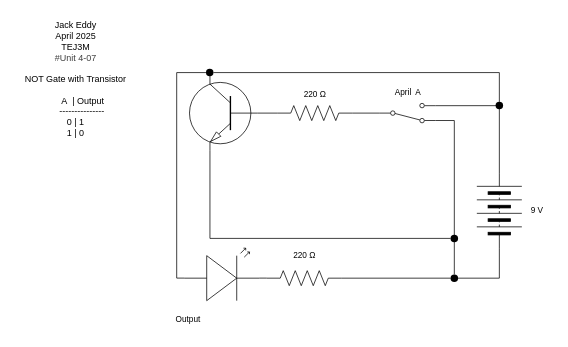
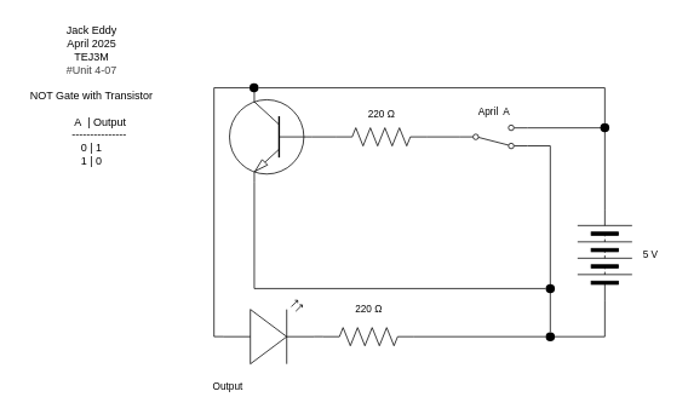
  <mxCell id="0" />
  <mxCell id="1" parent="0" />
  <mxCell id="2" value="Jack Eddy&lt;div&gt;&lt;font color=&quot;#000000&quot;&gt;April 2025&lt;br&gt;&lt;/font&gt;&lt;div&gt;&lt;span style=&quot;background-color: transparent;&quot;&gt;TEJ3M&lt;/span&gt;&lt;/div&gt;&lt;/div&gt;&lt;div&gt;&lt;div style=&quot;color: rgb(63, 63, 63);&quot;&gt;#Unit 4-07&lt;/div&gt;&lt;/div&gt;&lt;div&gt;&lt;br&gt;&lt;/div&gt;&lt;div&gt;NOT Gate with Transistor&lt;/div&gt;&lt;div&gt;&lt;br&gt;&lt;/div&gt;&lt;div&gt;&amp;nbsp; &amp;nbsp; &amp;nbsp; A&amp;nbsp; | Output&lt;/div&gt;&lt;div&gt;&amp;nbsp; &amp;nbsp; &amp;nbsp;-&lt;span style=&quot;background-color: transparent;&quot;&gt;--------------&lt;/span&gt;&lt;/div&gt;&lt;div&gt;0 | 1&lt;/div&gt;&lt;div&gt;1 | 0&lt;/div&gt;" style="text;html=1;align=center;verticalAlign=middle;resizable=0;points=[];autosize=1;strokeColor=none;fillColor=none;" parent="1" vertex="1"><mxGeometry x="20" y="20" width="160" height="170" as="geometry" /></mxCell>
  <mxCell id="3" style="edgeStyle=orthogonalEdgeStyle;shape=connector;curved=0;rounded=0;html=1;exitX=0;exitY=0.57;exitDx=0;exitDy=0;exitPerimeter=0;entryX=0;entryY=0.5;entryDx=0;entryDy=0;strokeColor=default;align=center;verticalAlign=middle;fontFamily=Helvetica;fontSize=11;fontColor=default;labelBackgroundColor=default;endArrow=none;endFill=0;" parent="1" source="4" target="26" edge="1"><mxGeometry relative="1" as="geometry" /></mxCell>
  <mxCell id="4" value="" style="verticalLabelPosition=bottom;shadow=0;dashed=0;align=center;html=1;verticalAlign=top;shape=mxgraph.electrical.opto_electronics.led_2;pointerEvents=1;flipH=0;rotation=0;" parent="1" vertex="1"><mxGeometry x="245" y="330" width="100" height="70" as="geometry" /></mxCell>
  <mxCell id="5" value="" style="html=1;shape=mxgraph.electrical.electro-mechanical.twoWaySwitch;aspect=fixed;elSwitchState=2;flipH=0;rotation=0;flipV=1;" parent="1" vertex="1"><mxGeometry x="505" y="137" width="75" height="26" as="geometry" /></mxCell>
  <mxCell id="6" style="edgeStyle=orthogonalEdgeStyle;shape=connector;curved=0;rounded=0;html=1;exitX=1;exitY=0.5;exitDx=0;exitDy=0;strokeColor=default;align=center;verticalAlign=middle;fontFamily=Helvetica;fontSize=11;fontColor=default;labelBackgroundColor=default;endArrow=none;endFill=0;entryX=1;entryY=0.12;entryDx=0;entryDy=0;" parent="1" source="7" target="5" edge="1"><mxGeometry relative="1" as="geometry"><mxPoint x="675" y="180" as="targetPoint" /></mxGeometry></mxCell>
  <mxCell id="7" value="" style="pointerEvents=1;verticalLabelPosition=bottom;shadow=0;dashed=0;align=center;html=1;verticalAlign=top;shape=mxgraph.electrical.miscellaneous.batteryStack;rotation=-90;" parent="1" vertex="1"><mxGeometry x="615" y="250" width="100" height="60" as="geometry" /></mxCell>
  <mxCell id="8" style="edgeStyle=orthogonalEdgeStyle;shape=connector;curved=0;rounded=0;html=1;exitX=1;exitY=0.5;exitDx=0;exitDy=0;exitPerimeter=0;entryX=0;entryY=0.5;entryDx=0;entryDy=0;strokeColor=default;align=center;verticalAlign=middle;fontFamily=Helvetica;fontSize=11;fontColor=default;labelBackgroundColor=default;endArrow=none;endFill=0;" parent="1" source="24" target="7" edge="1"><mxGeometry relative="1" as="geometry" /></mxCell>
  <mxCell id="9" value="" style="pointerEvents=1;verticalLabelPosition=bottom;shadow=0;dashed=0;align=center;html=1;verticalAlign=top;shape=mxgraph.electrical.resistors.resistor_2;rotation=0;" parent="1" vertex="1"><mxGeometry x="355" y="360" width="100" height="20" as="geometry" /></mxCell>
  <mxCell id="10" value="" style="edgeStyle=orthogonalEdgeStyle;shape=connector;curved=0;rounded=0;html=1;exitX=1;exitY=0.88;exitDx=0;exitDy=0;strokeColor=default;align=center;verticalAlign=middle;fontFamily=Helvetica;fontSize=11;fontColor=default;labelBackgroundColor=default;endArrow=none;endFill=0;" parent="1" source="5" target="24" edge="1"><mxGeometry relative="1" as="geometry"><mxPoint x="605" y="340" as="targetPoint" /><mxPoint x="580" y="160" as="sourcePoint" /></mxGeometry></mxCell>
  <mxCell id="11" value="220&amp;nbsp;Ω" style="text;html=1;align=center;verticalAlign=middle;resizable=0;points=[];autosize=1;strokeColor=none;fillColor=none;fontFamily=Helvetica;fontSize=11;fontColor=default;labelBackgroundColor=default;" parent="1" vertex="1"><mxGeometry x="380" y="325" width="50" height="30" as="geometry" /></mxCell>
- <mxCell id="12" value="9 V" style="text;html=1;align=center;verticalAlign=middle;resizable=0;points=[];autosize=1;strokeColor=none;fillColor=none;fontFamily=Helvetica;fontSize=11;fontColor=default;labelBackgroundColor=default;" parent="1" vertex="1"><mxGeometry x="695" y="265" width="40" height="30" as="geometry" /></mxCell>
+ <mxCell id="12" value="5 V" style="text;html=1;align=center;verticalAlign=middle;resizable=0;points=[];autosize=1;strokeColor=none;fillColor=none;fontFamily=Helvetica;fontSize=11;fontColor=default;labelBackgroundColor=default;" parent="1" vertex="1"><mxGeometry x="695" y="265" width="40" height="30" as="geometry" /></mxCell>
  <mxCell id="13" value="Output" style="text;html=1;align=center;verticalAlign=middle;resizable=0;points=[];autosize=1;strokeColor=none;fillColor=none;fontFamily=Helvetica;fontSize=11;fontColor=default;labelBackgroundColor=default;" parent="1" vertex="1"><mxGeometry x="220" y="410" width="60" height="30" as="geometry" /></mxCell>
  <mxCell id="14" value="April&amp;nbsp; A" style="text;html=1;align=center;verticalAlign=middle;resizable=0;points=[];autosize=1;strokeColor=none;fillColor=none;fontFamily=Helvetica;fontSize=11;fontColor=default;labelBackgroundColor=default;" parent="1" vertex="1"><mxGeometry x="512.5" y="107" width="60" height="30" as="geometry" /></mxCell>
  <mxCell id="15" style="edgeStyle=orthogonalEdgeStyle;html=1;exitX=1;exitY=0.57;exitDx=0;exitDy=0;exitPerimeter=0;entryX=0;entryY=0.5;entryDx=0;entryDy=0;entryPerimeter=0;rounded=0;endArrow=none;endFill=0;" parent="1" source="4" target="9" edge="1"><mxGeometry relative="1" as="geometry" /></mxCell>
  <mxCell id="16" value="" style="pointerEvents=1;verticalLabelPosition=bottom;shadow=0;dashed=0;align=center;html=1;verticalAlign=top;shape=mxgraph.electrical.resistors.resistor_2;rotation=0;" parent="1" vertex="1"><mxGeometry x="369" y="140" width="100" height="20" as="geometry" /></mxCell>
  <mxCell id="17" style="edgeStyle=orthogonalEdgeStyle;shape=connector;curved=0;rounded=0;html=1;exitX=0;exitY=0.5;exitDx=0;exitDy=0;entryX=1;entryY=0.5;entryDx=0;entryDy=0;entryPerimeter=0;strokeColor=default;align=center;verticalAlign=middle;fontFamily=Helvetica;fontSize=11;fontColor=default;labelBackgroundColor=default;endArrow=none;endFill=0;" parent="1" source="5" target="16" edge="1"><mxGeometry relative="1" as="geometry" /></mxCell>
  <mxCell id="18" value="220 Ω" style="text;html=1;align=center;verticalAlign=middle;resizable=0;points=[];autosize=1;strokeColor=none;fillColor=none;fontFamily=Helvetica;fontSize=11;fontColor=default;labelBackgroundColor=default;" parent="1" vertex="1"><mxGeometry x="394" y="110" width="50" height="30" as="geometry" /></mxCell>
  <mxCell id="19" style="edgeStyle=orthogonalEdgeStyle;shape=connector;curved=0;rounded=0;html=1;exitX=0.7;exitY=1;exitDx=0;exitDy=0;exitPerimeter=0;entryX=0;entryY=0.5;entryDx=0;entryDy=0;strokeColor=default;align=center;verticalAlign=middle;fontFamily=Helvetica;fontSize=11;fontColor=default;labelBackgroundColor=default;endArrow=none;endFill=0;" parent="1" source="20" target="27" edge="1"><mxGeometry relative="1" as="geometry" /></mxCell>
  <mxCell id="20" value="" style="verticalLabelPosition=bottom;shadow=0;dashed=0;align=center;html=1;verticalAlign=top;shape=mxgraph.electrical.transistors.npn_transistor_1;fontFamily=Helvetica;fontSize=11;fontColor=default;labelBackgroundColor=default;flipH=1;" parent="1" vertex="1"><mxGeometry x="250" y="100" width="95" height="100" as="geometry" /></mxCell>
  <mxCell id="21" style="edgeStyle=orthogonalEdgeStyle;shape=connector;curved=0;rounded=0;html=1;exitX=0;exitY=0.5;exitDx=0;exitDy=0;exitPerimeter=0;entryX=0;entryY=0.5;entryDx=0;entryDy=0;entryPerimeter=0;strokeColor=default;align=center;verticalAlign=middle;fontFamily=Helvetica;fontSize=11;fontColor=default;labelBackgroundColor=default;endArrow=none;endFill=0;" parent="1" source="20" target="16" edge="1"><mxGeometry relative="1" as="geometry" /></mxCell>
  <mxCell id="22" value="" style="shape=ellipse;fillColor=light-dark(#000000, #51a8ff);strokeColor=none;html=1;sketch=0;fontFamily=Helvetica;fontSize=11;fontColor=default;labelBackgroundColor=default;" parent="1" vertex="1"><mxGeometry x="660" y="135" width="10" height="10" as="geometry" /></mxCell>
  <mxCell id="23" value="" style="edgeStyle=orthogonalEdgeStyle;shape=connector;curved=0;rounded=0;html=1;exitX=1;exitY=0.5;exitDx=0;exitDy=0;exitPerimeter=0;entryX=0;entryY=0.5;entryDx=0;entryDy=0;strokeColor=default;align=center;verticalAlign=middle;fontFamily=Helvetica;fontSize=11;fontColor=default;labelBackgroundColor=default;endArrow=none;endFill=0;" parent="1" source="9" target="24" edge="1"><mxGeometry relative="1" as="geometry"><mxPoint x="455" y="370" as="sourcePoint" /><mxPoint x="665" y="330" as="targetPoint" /></mxGeometry></mxCell>
  <mxCell id="24" value="" style="shape=ellipse;fillColor=light-dark(#000000, #51a8ff);strokeColor=none;html=1;sketch=0;fontFamily=Helvetica;fontSize=11;fontColor=default;labelBackgroundColor=default;" parent="1" vertex="1"><mxGeometry x="600" y="365" width="10" height="10" as="geometry" /></mxCell>
  <mxCell id="25" style="edgeStyle=orthogonalEdgeStyle;shape=connector;curved=0;rounded=0;html=1;exitX=1;exitY=0.5;exitDx=0;exitDy=0;entryX=0.5;entryY=0;entryDx=0;entryDy=0;strokeColor=default;align=center;verticalAlign=middle;fontFamily=Helvetica;fontSize=11;fontColor=default;labelBackgroundColor=default;endArrow=none;endFill=0;" parent="1" source="26" target="22" edge="1"><mxGeometry relative="1" as="geometry" /></mxCell>
  <mxCell id="26" value="" style="shape=ellipse;fillColor=light-dark(#000000, #51a8ff);strokeColor=none;html=1;sketch=0;fontFamily=Helvetica;fontSize=11;fontColor=default;labelBackgroundColor=default;" parent="1" vertex="1"><mxGeometry x="274" y="91" width="10" height="10" as="geometry" /></mxCell>
  <mxCell id="27" value="" style="shape=ellipse;fillColor=light-dark(#000000, #51a8ff);strokeColor=none;html=1;sketch=0;fontFamily=Helvetica;fontSize=11;fontColor=default;labelBackgroundColor=default;" parent="1" vertex="1"><mxGeometry x="600" y="312" width="10" height="10" as="geometry" /></mxCell>
